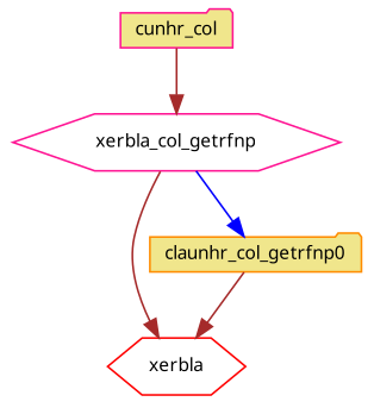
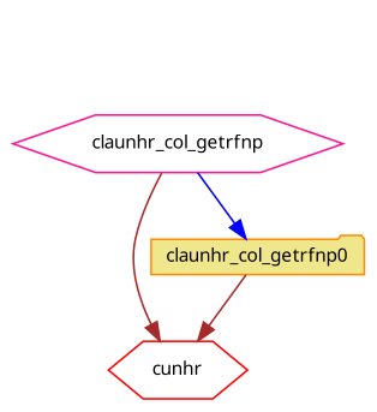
  digraph {
    fontname="Noto Sans"
    rankdir=TB
    node [color=deeppink fillcolor=khaki fontname="Noto Sans" fontsize=10 shape=folder style=filled]
    edge [color=brown fontname="Noto Sans" fontsize=10 labelfontname=Helvetica labelfontsize=10 style=solid]
-   n1 [fontcolor=black height=0.2 label=cunhr_col width=0.4]
-   n2 [fillcolor=white height=0.2 label=xerbla_col_getrfnp shape=hexagon width=0.4]
-   n3 [color=red fillcolor=white height=0.2 label=xerbla shape=hexagon width=0.4]
+   n2 [fillcolor=white height=0.2 label=claunhr_col_getrfnp shape=hexagon width=0.4]
+   n3 [color=red fillcolor=white height=0.2 label=cunhr shape=hexagon width=0.4]
    n4 [color=darkorange height=0.2 label=claunhr_col_getrfnp0 width=0.4]
-   n1 -> n2
    n2 -> n3
    n2 -> n4 [color=blue]
    n4 -> n3
  }
